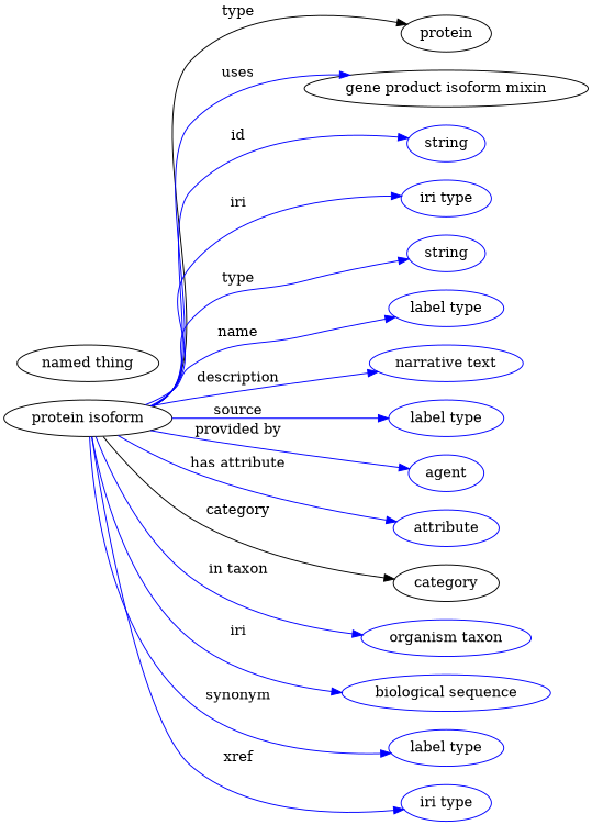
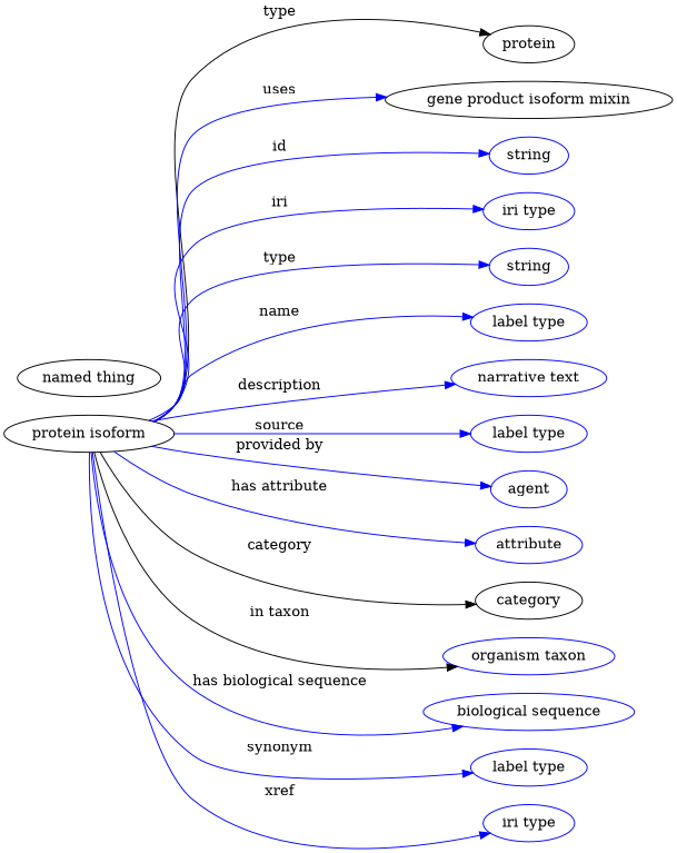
  digraph {
    rankdir=LR
    node [color=blue]
    edge [color=blue style=solid]
    n1 [height=0.5 label="protein isoform" width=2.2929 color=""]
    protein [height=0.5 width=1.2277 color=""]
    "gene product isoform mixin" [height=0.5 width=3.8816 color=""]
    n4 [height=0.5 label=string width=1.0652]
    n5 [height=0.5 label="iri type" width=1.2277]
    n6 [height=0.5 label=string width=1.0652]
    n7 [height=0.5 label="label type" width=1.5707]
    n8 [height=0.5 label="narrative text" width=2.0943]
    n9 [height=0.5 label="label type" width=1.5707]
    n10 [height=0.5 label=agent width=1.0291]
    n11 [height=0.5 label=attribute width=1.4443]
    category [height=0.5 width=1.4443 color=""]
    n13 [height=0.5 label="organism taxon" width=2.3109]
    n14 [height=0.5 label="biological sequence" width=2.8525]
    n15 [height=0.5 label="label type" width=1.5707]
    n16 [height=0.5 label="iri type" width=1.2277]
    n17 [color=black height=0.5 label="named thing" width=1.9318]
    n1 -> protein [label=type color="" style=""]
    n1 -> "gene product isoform mixin" [label=uses style=""]
    n1 -> n4 [label=id]
    n1 -> n5 [label=iri]
    n1 -> n6 [label=type]
    n1 -> n7 [label=name]
    n1 -> n8 [label=description]
    n1 -> n9 [label=source]
    n1 -> n10 [label="provided by"]
    n1 -> n11 [label="has attribute"]
    n1 -> category [color=black label=category]
-   n1 -> n13 [label="in taxon"]
-   n1 -> n14 [label=iri]
+   n1 -> n13 [color=black label="in taxon"]
+   n1 -> n14 [label="has biological sequence"]
    n1 -> n15 [label=synonym]
    n1 -> n16 [label=xref]
  }
